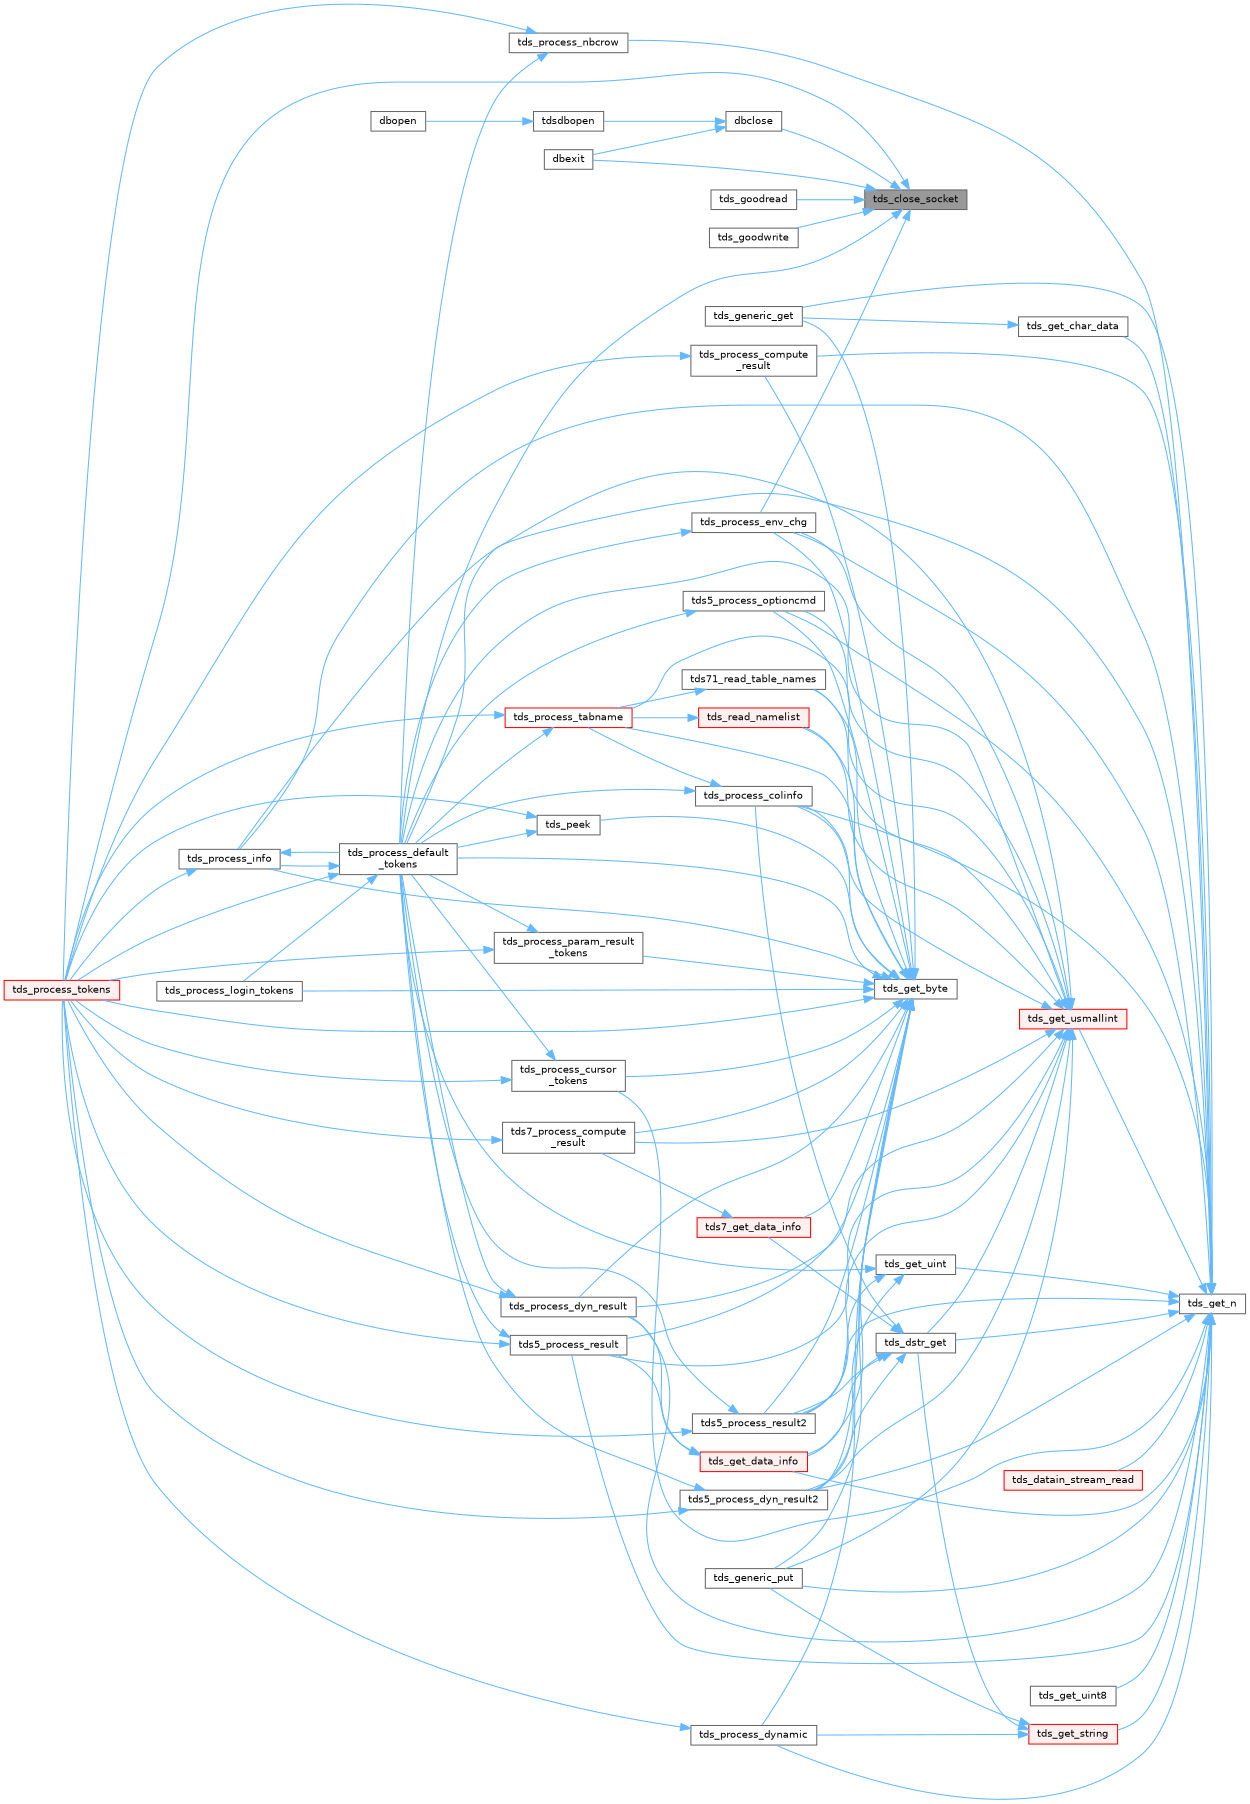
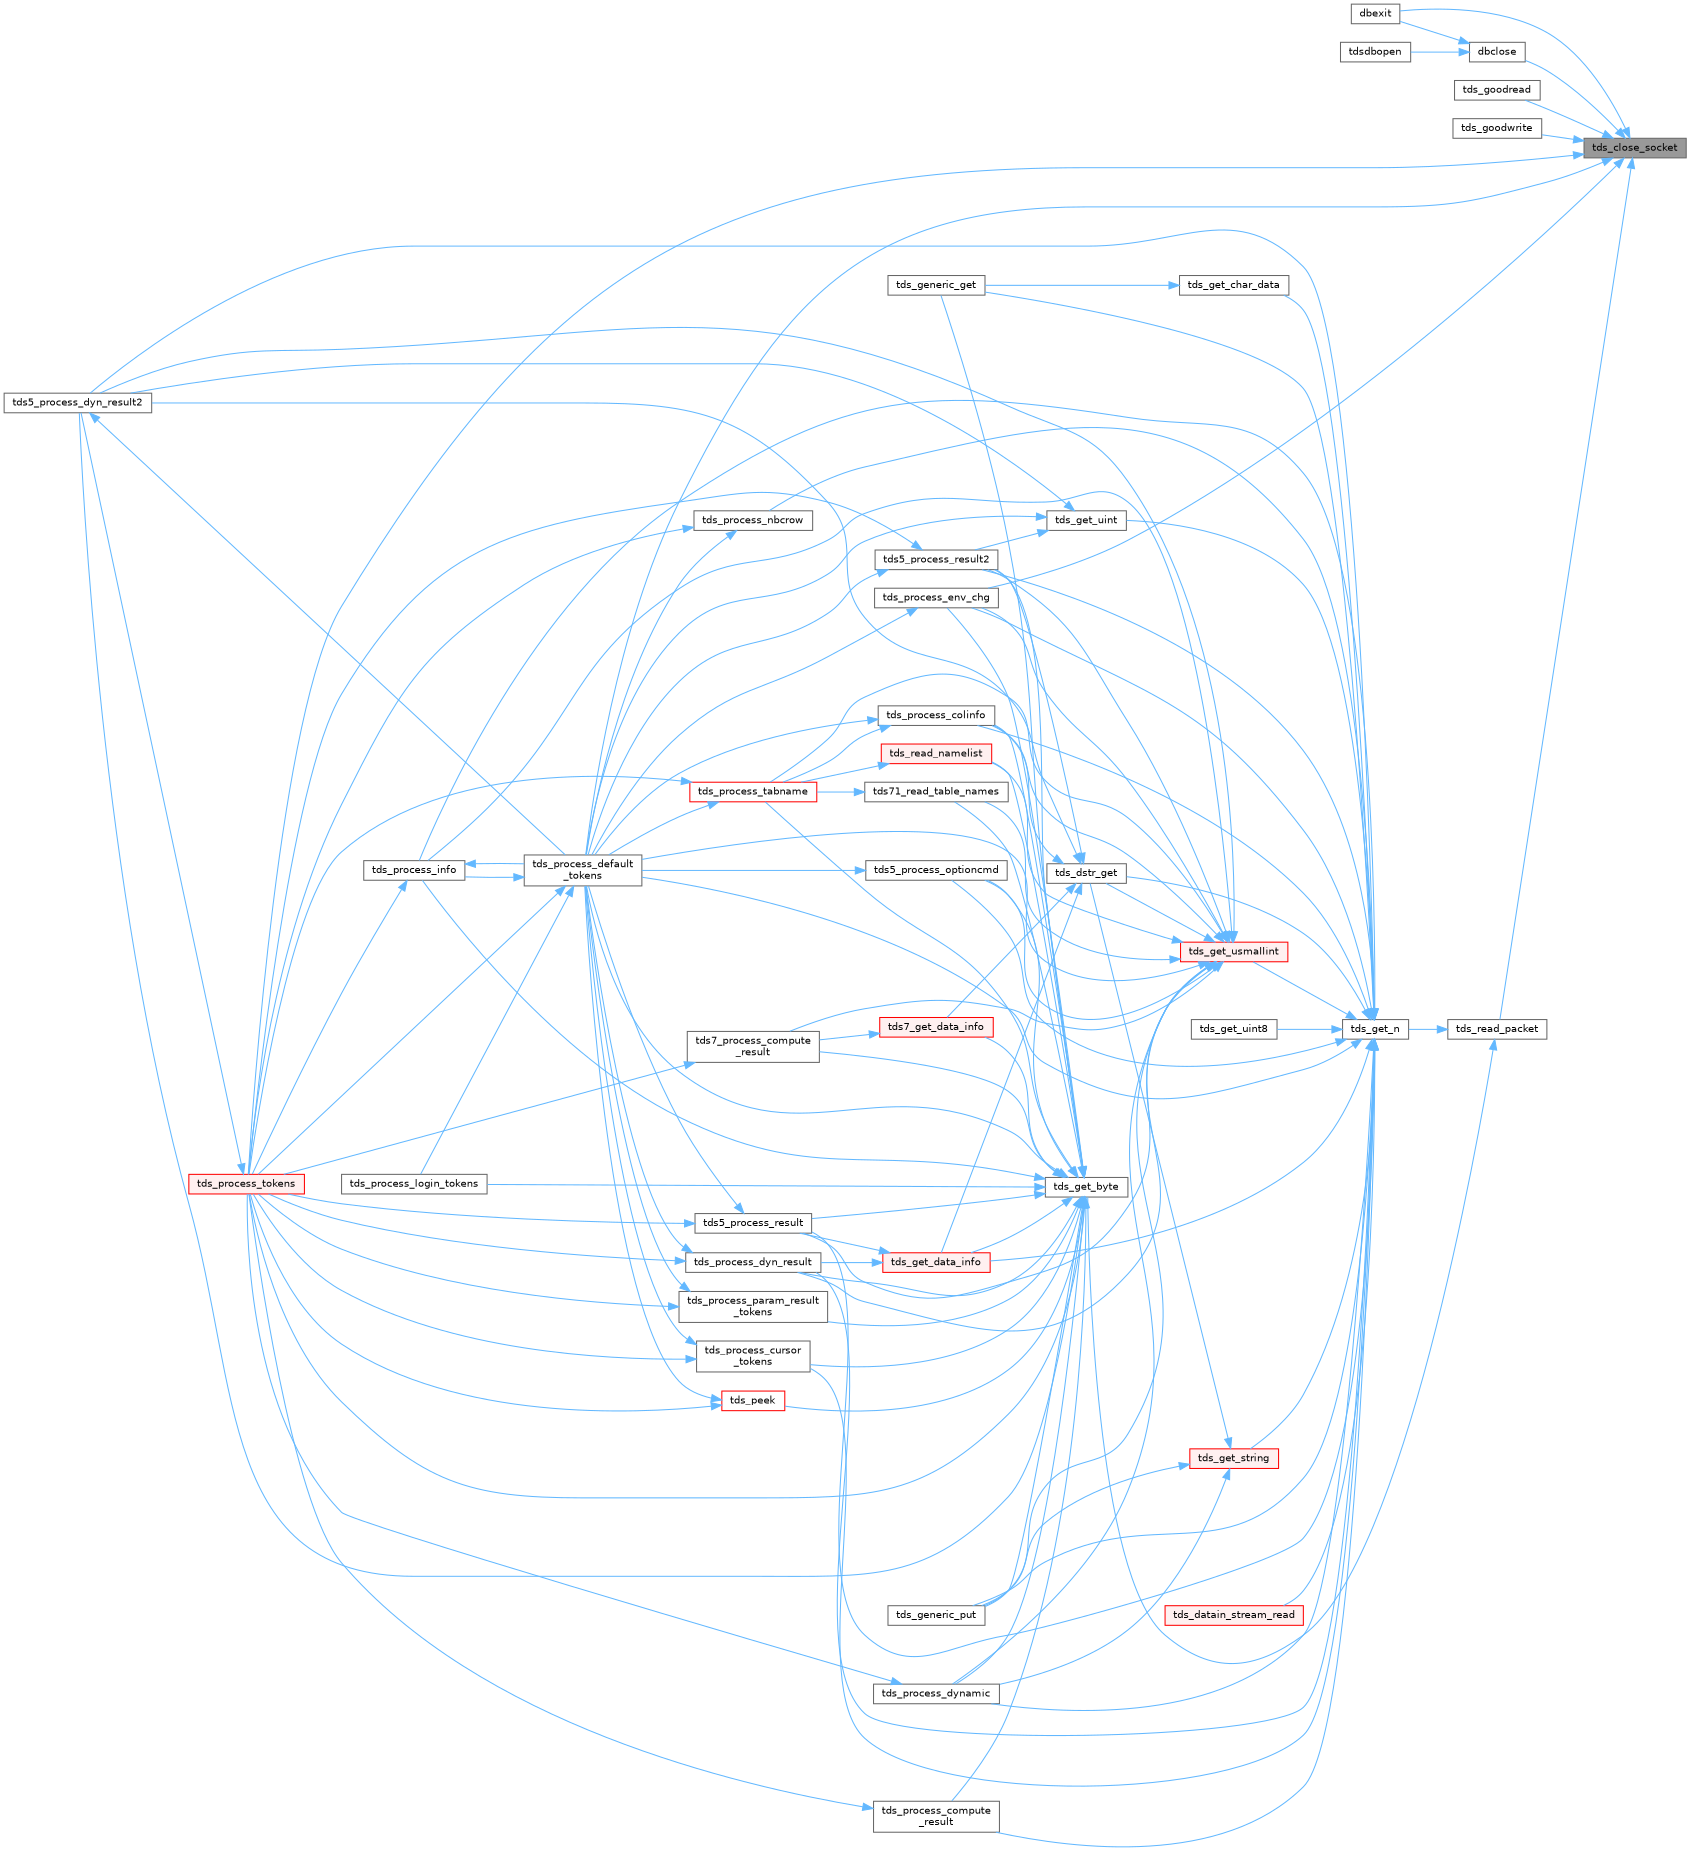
  digraph {
    rankdir=RL
    node [color=grey40 fillcolor=white fontname=Helvetica fontsize=10 shape=box style=filled]
    edge [color=steelblue1 dir=back fontname=Helvetica fontsize=10 labelfontname=Helvetica labelfontsize=10 style=solid]
    n1 [color=gray40 fillcolor=grey60 fontcolor=black height=0.2 label=tds_close_socket width=0.4]
    n2 [height=0.2 label=dbclose width=0.4]
    n3 [height=0.2 label=dbexit width=0.4]
    n4 [height=0.2 label=tds_goodread width=0.4]
    n5 [height=0.2 label=tds_goodwrite width=0.4]
    n6 [height=0.2 label="tds_process_default\l_tokens" width=0.4]
    n7 [color=red fillcolor="#FFF0F0" height=0.2 label=tds_process_tokens width=0.4]
    n8 [height=0.2 label=tds_process_env_chg width=0.4]
+   n9 [height=0.2 label=tds_read_packet width=0.4]
    n10 [height=0.2 label=tdsdbopen width=0.4]
    n11 [height=0.2 label=tds_process_info width=0.4]
    n12 [height=0.2 label=tds_process_login_tokens width=0.4]
    n13 [height=0.2 label=tds_get_byte width=0.4]
    n14 [height=0.2 label=tds_get_n width=0.4]
-   n15 [height=0.2 label=dbopen width=0.4]
    n16 [height=0.2 label=tds5_process_dyn_result2 width=0.4]
    n17 [height=0.2 label=tds5_process_optioncmd width=0.4]
    n18 [height=0.2 label=tds5_process_result width=0.4]
    n19 [height=0.2 label=tds5_process_result2 width=0.4]
    n20 [height=0.2 label=tds71_read_table_names width=0.4]
    n21 [color=red height=0.2 label=tds_process_tabname width=0.4]
    n22 [color=red fillcolor="#FFF0F0" height=0.2 label=tds7_get_data_info width=0.4]
    n23 [height=0.2 label="tds7_process_compute\l_result" width=0.4]
    n24 [height=0.2 label=tds_generic_get width=0.4]
    n25 [height=0.2 label=tds_generic_put width=0.4]
    n26 [color=red fillcolor="#FFF0F0" height=0.2 label=tds_get_data_info width=0.4]
    n27 [height=0.2 label=tds_process_dyn_result width=0.4]
-   n28 [height=0.2 label=tds_peek width=0.4]
+   n28 [color=red height=0.2 label=tds_peek width=0.4]
    n29 [height=0.2 label=tds_process_colinfo width=0.4]
    n30 [height=0.2 label="tds_process_compute\l_result" width=0.4]
    n31 [height=0.2 label="tds_process_cursor\l_tokens" width=0.4]
    n32 [height=0.2 label=tds_process_dynamic width=0.4]
    n33 [height=0.2 label="tds_process_param_result\l_tokens" width=0.4]
    n34 [color=red fillcolor="#FFF0F0" height=0.2 label=tds_read_namelist width=0.4]
    n35 [color=red fillcolor="#FFF0F0" height=0.2 label=tds_datain_stream_read width=0.4]
    n36 [height=0.2 label=tds_dstr_get width=0.4]
    n37 [height=0.2 label=tds_get_char_data width=0.4]
    n38 [color=red fillcolor="#FFF0F0" height=0.2 label=tds_get_string width=0.4]
    n39 [height=0.2 label=tds_get_uint width=0.4]
    n40 [height=0.2 label=tds_get_uint8 width=0.4]
    n41 [color=red fillcolor="#FFF0F0" height=0.2 label=tds_get_usmallint width=0.4]
    n42 [height=0.2 label=tds_process_nbcrow width=0.4]
    n1 -> n2
    n1 -> n3
    n1 -> n4
    n1 -> n5
    n1 -> n6
    n1 -> n7
    n1 -> n8
+   n1 -> n9
    n2 -> n3
    n2 -> n10
    n6 -> n7
    n6 -> n11
    n6 -> n12
    n8 -> n6
-   n10 -> n15
+   n9 -> n13
+   n9 -> n14
    n11 -> n6
    n11 -> n7
    n13 -> n6
    n13 -> n7
    n13 -> n8
    n13 -> n11
    n13 -> n12
    n13 -> n16
    n13 -> n17
    n13 -> n18
    n13 -> n19
    n13 -> n20
    n13 -> n21
    n13 -> n22
    n13 -> n23
    n13 -> n24
    n13 -> n25
    n13 -> n26
    n13 -> n27
    n13 -> n28
    n13 -> n29
    n13 -> n30
    n13 -> n31
    n13 -> n32
    n13 -> n33
    n13 -> n34
    n14 -> n6
    n14 -> n8
    n14 -> n11
    n14 -> n16
    n14 -> n17
    n14 -> n18
    n14 -> n19
    n14 -> n24
    n14 -> n25
    n14 -> n26
    n14 -> n27
    n14 -> n29
    n14 -> n30
    n14 -> n31
    n14 -> n32
    n14 -> n35
    n14 -> n36
    n14 -> n37
    n14 -> n38
    n14 -> n39
    n14 -> n40
    n14 -> n41
    n14 -> n42
    n16 -> n6
-   n16 -> n7
+   n7 -> n16
    n17 -> n6
    n18 -> n6
    n18 -> n7
    n19 -> n6
    n19 -> n7
    n20 -> n21
    n21 -> n6
    n21 -> n7
    n22 -> n23
    n23 -> n7
    n26 -> n18
    n26 -> n27
    n27 -> n6
    n27 -> n7
    n28 -> n6
    n28 -> n7
    n29 -> n6
    n29 -> n21
    n30 -> n7
    n31 -> n6
    n31 -> n7
    n32 -> n7
    n33 -> n6
    n33 -> n7
    n34 -> n21
    n36 -> n16
    n36 -> n19
    n36 -> n22
    n36 -> n26
    n36 -> n29
    n37 -> n24
    n38 -> n25
    n38 -> n32
    n38 -> n36
    n39 -> n6
    n39 -> n16
    n39 -> n19
    n41 -> n6
    n41 -> n8
    n41 -> n11
    n41 -> n16
    n41 -> n17
    n41 -> n18
    n41 -> n19
    n41 -> n20
    n41 -> n21
    n41 -> n23
    n41 -> n25
    n41 -> n27
    n41 -> n29
+   n41 -> n32
    n41 -> n34
    n41 -> n36
    n42 -> n6
    n42 -> n7
  }
